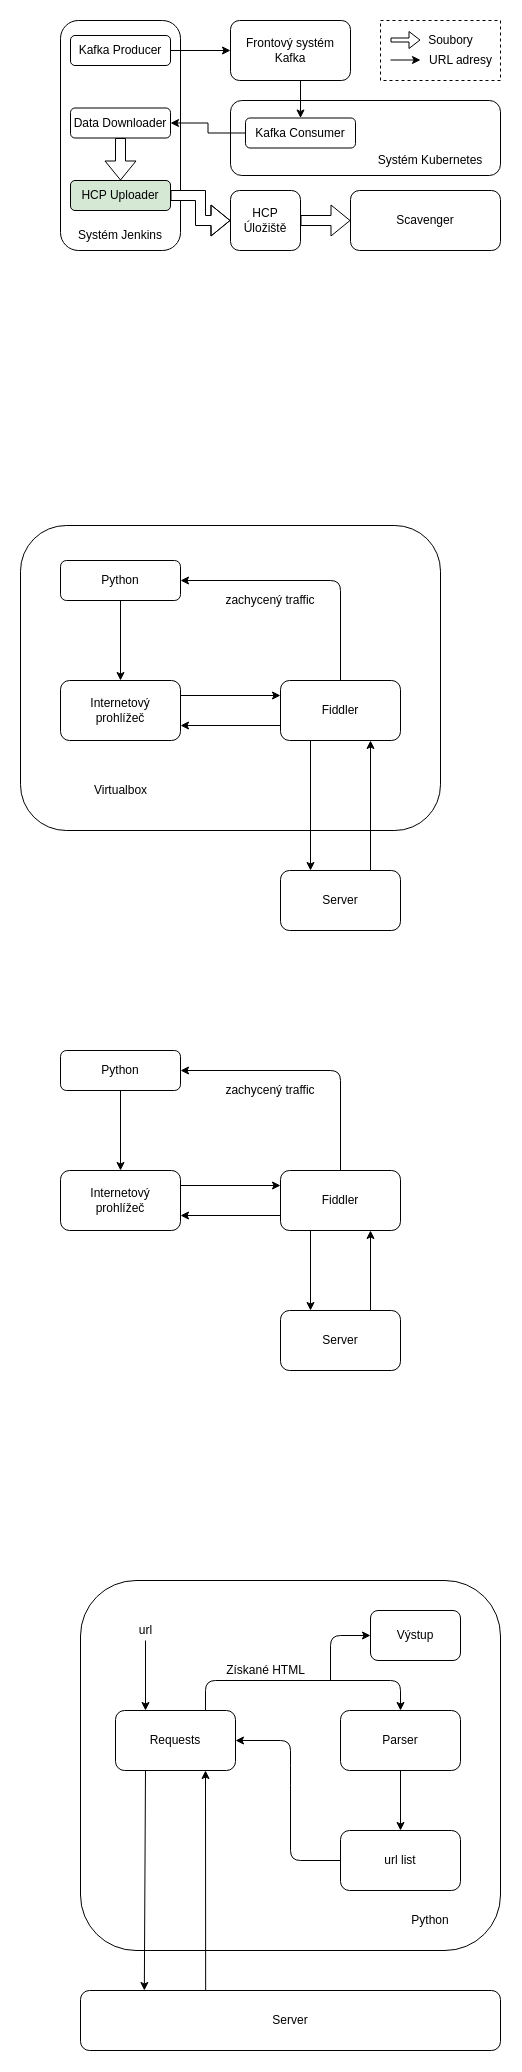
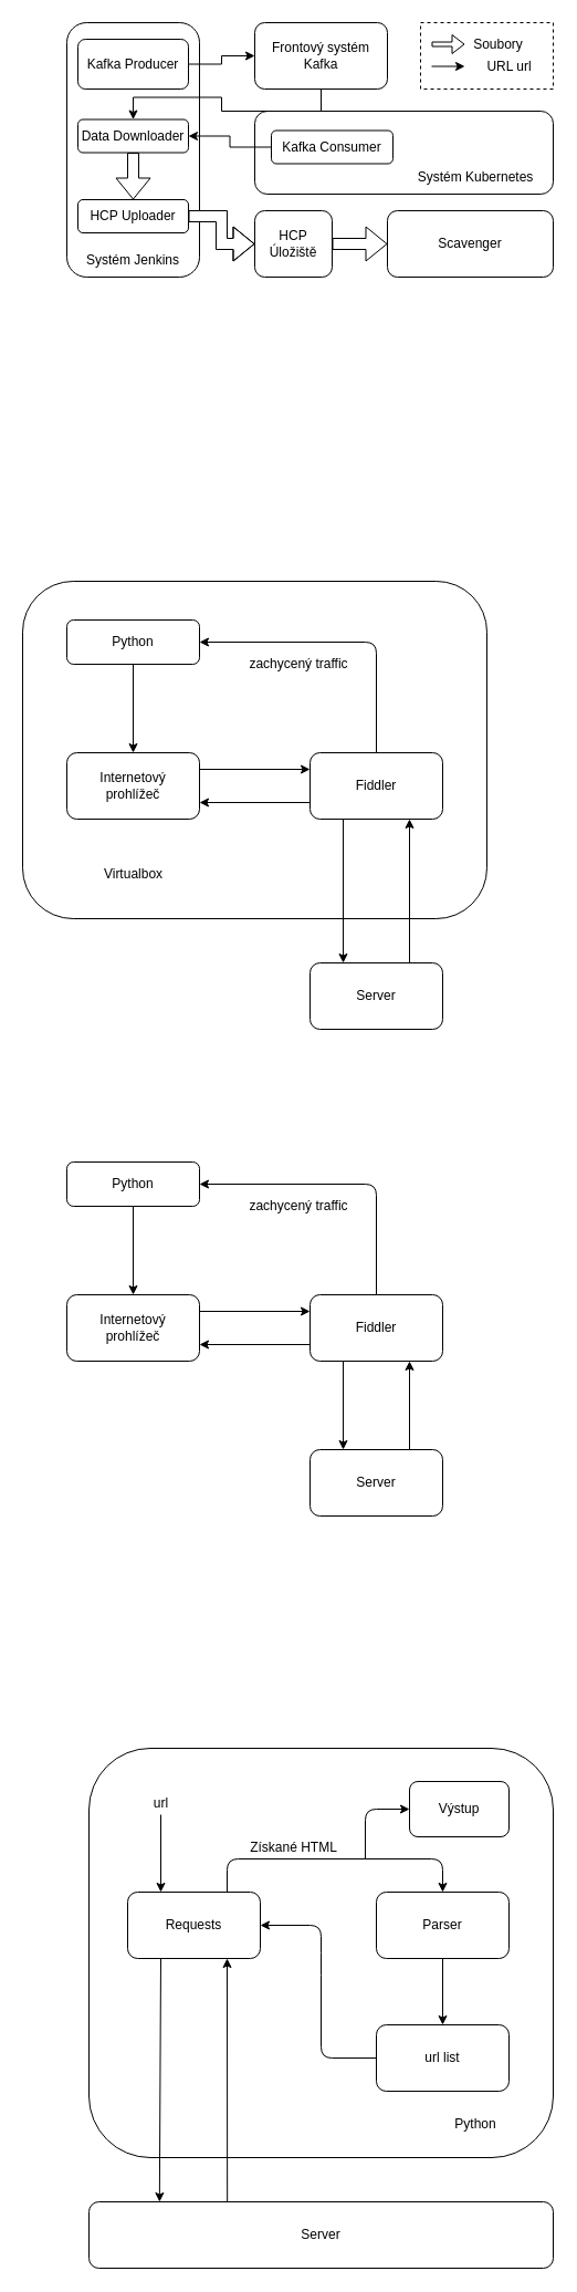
  <mxCell id="0" />
  <mxCell id="1" parent="0" />
  <mxCell id="2" value="" style="rounded=0;whiteSpace=wrap;html=1;fillColor=#ffffff;dashed=1;" vertex="1" parent="1"><mxGeometry x="380" y="20" width="120" height="60" as="geometry" /></mxCell>
  <mxCell id="3" value="Python" style="rounded=1;whiteSpace=wrap;html=1;fontSize=12;glass=0;strokeWidth=1;shadow=0;" parent="1" vertex="1"><mxGeometry x="60" y="1050" width="120" height="40" as="geometry" /></mxCell>
  <mxCell id="4" value="Fiddler" style="rounded=1;whiteSpace=wrap;html=1;" parent="1" vertex="1"><mxGeometry x="280" y="1170" width="120" height="60" as="geometry" /></mxCell>
  <mxCell id="5" value="&lt;div&gt;Internetový &lt;br&gt;&lt;/div&gt;&lt;div&gt;prohlížeč&lt;/div&gt;" style="rounded=1;whiteSpace=wrap;html=1;" parent="1" vertex="1"><mxGeometry x="60" y="1170" width="120" height="60" as="geometry" /></mxCell>
  <mxCell id="6" value="Server" style="rounded=1;whiteSpace=wrap;html=1;" parent="1" vertex="1"><mxGeometry x="280" y="1310" width="120" height="60" as="geometry" /></mxCell>
  <mxCell id="7" value="" style="endArrow=classic;html=1;entryX=0;entryY=0.25;entryDx=0;entryDy=0;exitX=1;exitY=0.25;exitDx=0;exitDy=0;" parent="1" source="5" target="4" edge="1"><mxGeometry width="50" height="50" relative="1" as="geometry"><mxPoint x="190" y="1190" as="sourcePoint" /><mxPoint x="240" y="1140" as="targetPoint" /></mxGeometry></mxCell>
  <mxCell id="8" value="" style="endArrow=classic;html=1;exitX=0.25;exitY=1;exitDx=0;exitDy=0;entryX=0.25;entryY=0;entryDx=0;entryDy=0;" parent="1" source="4" target="6" edge="1"><mxGeometry width="50" height="50" relative="1" as="geometry"><mxPoint x="430" y="1220" as="sourcePoint" /><mxPoint x="480" y="1170" as="targetPoint" /></mxGeometry></mxCell>
  <mxCell id="9" value="" style="endArrow=classic;html=1;exitX=0.75;exitY=0;exitDx=0;exitDy=0;entryX=0.75;entryY=1;entryDx=0;entryDy=0;" parent="1" source="6" target="4" edge="1"><mxGeometry width="50" height="50" relative="1" as="geometry"><mxPoint x="60" y="1270" as="sourcePoint" /><mxPoint x="110" y="1220" as="targetPoint" /></mxGeometry></mxCell>
  <mxCell id="10" value="" style="endArrow=classic;html=1;exitX=0;exitY=0.75;exitDx=0;exitDy=0;entryX=1;entryY=0.75;entryDx=0;entryDy=0;" parent="1" source="4" target="5" edge="1"><mxGeometry width="50" height="50" relative="1" as="geometry"><mxPoint x="60" y="1270" as="sourcePoint" /><mxPoint x="110" y="1220" as="targetPoint" /></mxGeometry></mxCell>
  <mxCell id="11" value="" style="endArrow=classic;html=1;exitX=0.5;exitY=1;exitDx=0;exitDy=0;entryX=0.5;entryY=0;entryDx=0;entryDy=0;" parent="1" source="3" target="5" edge="1"><mxGeometry width="50" height="50" relative="1" as="geometry"><mxPoint x="60" y="1440" as="sourcePoint" /><mxPoint x="110" y="1390" as="targetPoint" /></mxGeometry></mxCell>
  <mxCell id="12" value="" style="endArrow=classic;html=1;exitX=0.5;exitY=0;exitDx=0;exitDy=0;entryX=1;entryY=0.5;entryDx=0;entryDy=0;" parent="1" source="4" target="3" edge="1"><mxGeometry width="50" height="50" relative="1" as="geometry"><mxPoint x="340" y="1140" as="sourcePoint" /><mxPoint x="390" y="1090" as="targetPoint" /><Array as="points"><mxPoint x="340" y="1070" /></Array></mxGeometry></mxCell>
  <mxCell id="13" value="zachycený traffic" style="text;html=1;strokeColor=none;fillColor=none;align=center;verticalAlign=middle;whiteSpace=wrap;rounded=0;" parent="1" vertex="1"><mxGeometry x="220" y="1080" width="100" height="20" as="geometry" /></mxCell>
  <mxCell id="14" value="" style="rounded=1;whiteSpace=wrap;html=1;" parent="1" vertex="1"><mxGeometry x="80" y="1580" width="420" height="370" as="geometry" /></mxCell>
  <mxCell id="15" value="Requests" style="rounded=1;whiteSpace=wrap;html=1;" parent="1" vertex="1"><mxGeometry x="115" y="1710" width="120" height="60" as="geometry" /></mxCell>
  <mxCell id="16" value="Server" style="rounded=1;whiteSpace=wrap;html=1;" parent="1" vertex="1"><mxGeometry x="80" y="1990" width="420" height="60" as="geometry" /></mxCell>
  <mxCell id="17" value="" style="endArrow=classic;html=1;entryX=0.152;entryY=0;entryDx=0;entryDy=0;exitX=0.25;exitY=1;exitDx=0;exitDy=0;entryPerimeter=0;" parent="1" source="15" target="16" edge="1"><mxGeometry width="50" height="50" relative="1" as="geometry"><mxPoint x="145" y="1780" as="sourcePoint" /><mxPoint x="315" y="1650" as="targetPoint" /></mxGeometry></mxCell>
  <mxCell id="18" value="" style="endArrow=classic;html=1;entryX=0.75;entryY=1;entryDx=0;entryDy=0;exitX=0.298;exitY=0;exitDx=0;exitDy=0;exitPerimeter=0;" parent="1" source="16" target="15" edge="1"><mxGeometry width="50" height="50" relative="1" as="geometry"><mxPoint x="205" y="1890" as="sourcePoint" /><mxPoint x="145" y="1710" as="targetPoint" /></mxGeometry></mxCell>
  <mxCell id="19" value="Python" style="text;html=1;strokeColor=none;fillColor=none;align=center;verticalAlign=middle;whiteSpace=wrap;rounded=0;" parent="1" vertex="1"><mxGeometry x="410" y="1910" width="40" height="20" as="geometry" /></mxCell>
  <mxCell id="20" value="Parser" style="rounded=1;whiteSpace=wrap;html=1;" parent="1" vertex="1"><mxGeometry x="340" y="1710" width="120" height="60" as="geometry" /></mxCell>
  <mxCell id="21" value="" style="endArrow=classic;html=1;entryX=0.5;entryY=0;entryDx=0;entryDy=0;exitX=0.75;exitY=0;exitDx=0;exitDy=0;" parent="1" source="15" target="20" edge="1"><mxGeometry width="50" height="50" relative="1" as="geometry"><mxPoint x="270" y="1730" as="sourcePoint" /><mxPoint x="320" y="1680" as="targetPoint" /><Array as="points"><mxPoint x="205" y="1680" /><mxPoint x="400" y="1680" /></Array></mxGeometry></mxCell>
  <mxCell id="22" value="" style="endArrow=classic;html=1;entryX=0.25;entryY=0;entryDx=0;entryDy=0;" parent="1" target="15" edge="1"><mxGeometry width="50" height="50" relative="1" as="geometry"><mxPoint x="145" y="1640" as="sourcePoint" /><mxPoint x="100" y="2050" as="targetPoint" /><Array as="points" /></mxGeometry></mxCell>
  <mxCell id="23" value="Získané HTML" style="text;html=1;align=center;verticalAlign=middle;resizable=0;points=[];autosize=1;" parent="1" vertex="1"><mxGeometry x="220" y="1660" width="90" height="20" as="geometry" /></mxCell>
  <mxCell id="24" value="" style="endArrow=classic;html=1;exitX=0.5;exitY=1;exitDx=0;exitDy=0;entryX=0.5;entryY=0;entryDx=0;entryDy=0;" parent="1" source="20" target="26" edge="1"><mxGeometry width="50" height="50" relative="1" as="geometry"><mxPoint x="40" y="2180" as="sourcePoint" /><mxPoint x="90" y="2130" as="targetPoint" /></mxGeometry></mxCell>
  <mxCell id="25" value="url" style="text;html=1;align=center;verticalAlign=middle;resizable=0;points=[];autosize=1;" parent="1" vertex="1"><mxGeometry x="130" y="1620" width="30" height="20" as="geometry" /></mxCell>
  <mxCell id="26" value="url list" style="rounded=1;whiteSpace=wrap;html=1;" parent="1" vertex="1"><mxGeometry x="340" y="1830" width="120" height="60" as="geometry" /></mxCell>
  <mxCell id="27" value="" style="endArrow=classic;html=1;entryX=1;entryY=0.5;entryDx=0;entryDy=0;exitX=0;exitY=0.5;exitDx=0;exitDy=0;" parent="1" source="26" target="15" edge="1"><mxGeometry width="50" height="50" relative="1" as="geometry"><mxPoint x="30" y="2260" as="sourcePoint" /><mxPoint x="80" y="2210" as="targetPoint" /><Array as="points"><mxPoint x="290" y="1860" /><mxPoint x="290" y="1775" /><mxPoint x="290" y="1740" /></Array></mxGeometry></mxCell>
  <mxCell id="28" value="" style="endArrow=classic;html=1;entryX=0;entryY=0.5;entryDx=0;entryDy=0;" parent="1" target="29" edge="1"><mxGeometry width="50" height="50" relative="1" as="geometry"><mxPoint x="330" y="1680" as="sourcePoint" /><mxPoint x="370" y="1630" as="targetPoint" /><Array as="points"><mxPoint x="330" y="1635" /></Array></mxGeometry></mxCell>
  <mxCell id="29" value="Výstup" style="rounded=1;whiteSpace=wrap;html=1;" parent="1" vertex="1"><mxGeometry x="370" y="1610" width="90" height="50" as="geometry" /></mxCell>
  <mxCell id="30" value="" style="rounded=1;whiteSpace=wrap;html=1;" parent="1" vertex="1"><mxGeometry x="20" y="525" width="420" height="305" as="geometry" /></mxCell>
  <mxCell id="31" value="Python" style="rounded=1;whiteSpace=wrap;html=1;fontSize=12;glass=0;strokeWidth=1;shadow=0;" parent="1" vertex="1"><mxGeometry x="60" y="560" width="120" height="40" as="geometry" /></mxCell>
  <mxCell id="32" value="Fiddler" style="rounded=1;whiteSpace=wrap;html=1;" parent="1" vertex="1"><mxGeometry x="280" y="680" width="120" height="60" as="geometry" /></mxCell>
  <mxCell id="33" value="&lt;div&gt;Internetový &lt;br&gt;&lt;/div&gt;&lt;div&gt;prohlížeč&lt;/div&gt;" style="rounded=1;whiteSpace=wrap;html=1;" parent="1" vertex="1"><mxGeometry x="60" y="680" width="120" height="60" as="geometry" /></mxCell>
  <mxCell id="34" value="Server" style="rounded=1;whiteSpace=wrap;html=1;" parent="1" vertex="1"><mxGeometry x="280" y="870" width="120" height="60" as="geometry" /></mxCell>
  <mxCell id="35" value="" style="endArrow=classic;html=1;entryX=0;entryY=0.25;entryDx=0;entryDy=0;exitX=1;exitY=0.25;exitDx=0;exitDy=0;" parent="1" source="33" target="32" edge="1"><mxGeometry width="50" height="50" relative="1" as="geometry"><mxPoint x="190" y="700" as="sourcePoint" /><mxPoint x="240" y="650" as="targetPoint" /></mxGeometry></mxCell>
  <mxCell id="36" value="" style="endArrow=classic;html=1;exitX=0.25;exitY=1;exitDx=0;exitDy=0;entryX=0.25;entryY=0;entryDx=0;entryDy=0;" parent="1" source="32" target="34" edge="1"><mxGeometry width="50" height="50" relative="1" as="geometry"><mxPoint x="430" y="730" as="sourcePoint" /><mxPoint x="480" y="680" as="targetPoint" /></mxGeometry></mxCell>
  <mxCell id="37" value="" style="endArrow=classic;html=1;exitX=0.75;exitY=0;exitDx=0;exitDy=0;entryX=0.75;entryY=1;entryDx=0;entryDy=0;" parent="1" source="34" target="32" edge="1"><mxGeometry width="50" height="50" relative="1" as="geometry"><mxPoint x="60" y="780" as="sourcePoint" /><mxPoint x="110" y="730" as="targetPoint" /></mxGeometry></mxCell>
  <mxCell id="38" value="" style="endArrow=classic;html=1;exitX=0;exitY=0.75;exitDx=0;exitDy=0;entryX=1;entryY=0.75;entryDx=0;entryDy=0;" parent="1" source="32" target="33" edge="1"><mxGeometry width="50" height="50" relative="1" as="geometry"><mxPoint x="60" y="780" as="sourcePoint" /><mxPoint x="110" y="730" as="targetPoint" /></mxGeometry></mxCell>
  <mxCell id="39" value="" style="endArrow=classic;html=1;exitX=0.5;exitY=1;exitDx=0;exitDy=0;entryX=0.5;entryY=0;entryDx=0;entryDy=0;" parent="1" source="31" target="33" edge="1"><mxGeometry width="50" height="50" relative="1" as="geometry"><mxPoint x="60" y="950" as="sourcePoint" /><mxPoint x="110" y="900" as="targetPoint" /></mxGeometry></mxCell>
  <mxCell id="40" value="" style="endArrow=classic;html=1;exitX=0.5;exitY=0;exitDx=0;exitDy=0;entryX=1;entryY=0.5;entryDx=0;entryDy=0;" parent="1" source="32" target="31" edge="1"><mxGeometry width="50" height="50" relative="1" as="geometry"><mxPoint x="340" y="650" as="sourcePoint" /><mxPoint x="390" y="600" as="targetPoint" /><Array as="points"><mxPoint x="340" y="580" /></Array></mxGeometry></mxCell>
  <mxCell id="41" value="zachycený traffic" style="text;html=1;strokeColor=none;fillColor=none;align=center;verticalAlign=middle;whiteSpace=wrap;rounded=0;" parent="1" vertex="1"><mxGeometry x="220" y="590" width="100" height="20" as="geometry" /></mxCell>
  <mxCell id="42" value="Virtualbox" style="text;html=1;align=center;verticalAlign=middle;resizable=0;points=[];autosize=1;" parent="1" vertex="1"><mxGeometry x="85" y="780" width="70" height="20" as="geometry" /></mxCell>
  <mxCell id="43" value="" style="rounded=1;whiteSpace=wrap;html=1;" vertex="1" parent="1"><mxGeometry x="60" y="20" width="120" height="230" as="geometry" /></mxCell>
  <mxCell id="44" value="Systém Jenkins" style="rounded=1;whiteSpace=wrap;html=1;strokeColor=none;fillColor=none;" vertex="1" parent="1"><mxGeometry x="75" y="225" width="90" height="20" as="geometry" /></mxCell>
  <mxCell id="45" style="edgeStyle=orthogonalEdgeStyle;rounded=0;orthogonalLoop=1;jettySize=auto;html=1;exitX=1;exitY=0.5;exitDx=0;exitDy=0;entryX=0;entryY=0.5;entryDx=0;entryDy=0;" edge="1" parent="1" source="46" target="50"><mxGeometry relative="1" as="geometry" /></mxCell>
- <mxCell id="46" value="Kafka Producer" style="rounded=1;whiteSpace=wrap;html=1;" vertex="1" parent="1"><mxGeometry x="70" y="35" width="100" height="30" as="geometry" /></mxCell>
+ <mxCell id="46" value="Kafka Producer" style="rounded=1;whiteSpace=wrap;html=1;" vertex="1" parent="1"><mxGeometry x="70" y="35" width="100" height="45" as="geometry" /></mxCell>
  <mxCell id="47" style="edgeStyle=orthogonalEdgeStyle;rounded=0;orthogonalLoop=1;jettySize=auto;html=1;exitX=0.5;exitY=1;exitDx=0;exitDy=0;entryX=0.5;entryY=0;entryDx=0;entryDy=0;shape=flexArrow;" edge="1" parent="1" source="48" target="49"><mxGeometry relative="1" as="geometry" /></mxCell>
  <mxCell id="48" value="Data Downloader" style="rounded=1;whiteSpace=wrap;html=1;" vertex="1" parent="1"><mxGeometry x="70" y="107.5" width="100" height="30" as="geometry" /></mxCell>
- <mxCell id="49" value="HCP Uploader" style="rounded=1;whiteSpace=wrap;html=1;fillColor=#d5e8d4;" vertex="1" parent="1"><mxGeometry x="70" y="180" width="100" height="30" as="geometry" /></mxCell>
+ <mxCell id="49" value="HCP Uploader" style="rounded=1;whiteSpace=wrap;html=1;" vertex="1" parent="1"><mxGeometry x="70" y="180" width="100" height="30" as="geometry" /></mxCell>
  <mxCell id="50" value="Frontový systém Kafka" style="rounded=1;whiteSpace=wrap;html=1;" vertex="1" parent="1"><mxGeometry x="230" y="20" width="120" height="60" as="geometry" /></mxCell>
  <mxCell id="51" value="" style="rounded=1;whiteSpace=wrap;html=1;" vertex="1" parent="1"><mxGeometry x="230" y="100" width="270" height="75" as="geometry" /></mxCell>
  <mxCell id="52" value="Systém Kubernetes" style="rounded=1;whiteSpace=wrap;html=1;strokeColor=none;fillColor=none;" vertex="1" parent="1"><mxGeometry x="370" y="145" width="120" height="30" as="geometry" /></mxCell>
  <mxCell id="53" style="edgeStyle=orthogonalEdgeStyle;rounded=0;orthogonalLoop=1;jettySize=auto;html=1;exitX=0;exitY=0.5;exitDx=0;exitDy=0;entryX=1;entryY=0.5;entryDx=0;entryDy=0;" edge="1" parent="1" source="54" target="48"><mxGeometry relative="1" as="geometry" /></mxCell>
  <mxCell id="54" value="Kafka Consumer" style="rounded=1;whiteSpace=wrap;html=1;fillColor=#ffffff;" vertex="1" parent="1"><mxGeometry x="245" y="117.5" width="110" height="30" as="geometry" /></mxCell>
  <mxCell id="55" value="HCP Úložiště" style="rounded=1;whiteSpace=wrap;html=1;fillColor=#ffffff;" vertex="1" parent="1"><mxGeometry x="230" y="190" width="70" height="60" as="geometry" /></mxCell>
  <mxCell id="56" value="Scavenger" style="rounded=1;whiteSpace=wrap;html=1;fillColor=#ffffff;" vertex="1" parent="1"><mxGeometry x="350" y="190" width="150" height="60" as="geometry" /></mxCell>
  <mxCell id="57" style="edgeStyle=orthogonalEdgeStyle;rounded=0;orthogonalLoop=1;jettySize=auto;html=1;exitX=1;exitY=0.5;exitDx=0;exitDy=0;entryX=0;entryY=0.5;entryDx=0;entryDy=0;shape=flexArrow;fillColor=#ffffff;" edge="1" parent="1" source="49" target="55"><mxGeometry relative="1" as="geometry" /></mxCell>
  <mxCell id="58" style="edgeStyle=orthogonalEdgeStyle;rounded=0;orthogonalLoop=1;jettySize=auto;html=1;exitX=1;exitY=0.5;exitDx=0;exitDy=0;entryX=0;entryY=0.5;entryDx=0;entryDy=0;shape=flexArrow;" edge="1" parent="1" source="55" target="56"><mxGeometry relative="1" as="geometry" /></mxCell>
  <mxCell id="59" value="" style="shape=flexArrow;endArrow=classic;html=1;fillColor=#ffffff;width=4;endSize=3.33;endWidth=12;" edge="1" parent="1"><mxGeometry width="50" height="50" relative="1" as="geometry"><mxPoint x="390" y="39.5" as="sourcePoint" /><mxPoint x="420" y="39.5" as="targetPoint" /></mxGeometry></mxCell>
  <mxCell id="60" value="Soubory" style="text;html=1;align=center;verticalAlign=middle;resizable=0;points=[];autosize=1;" vertex="1" parent="1"><mxGeometry x="420" y="30" width="60" height="20" as="geometry" /></mxCell>
  <mxCell id="61" value="" style="endArrow=classic;html=1;fillColor=#ffffff;" edge="1" parent="1"><mxGeometry width="50" height="50" relative="1" as="geometry"><mxPoint x="390" y="59.5" as="sourcePoint" /><mxPoint x="420" y="59.5" as="targetPoint" /></mxGeometry></mxCell>
- <mxCell id="62" value="URL adresy" style="text;html=1;align=center;verticalAlign=middle;resizable=0;points=[];autosize=1;" vertex="1" parent="1"><mxGeometry x="420" y="50" width="80" height="20" as="geometry" /></mxCell>
- <mxCell id="63" style="edgeStyle=orthogonalEdgeStyle;rounded=0;orthogonalLoop=1;jettySize=auto;html=1;exitX=0.5;exitY=1;exitDx=0;exitDy=0;entryX=0.5;entryY=0;entryDx=0;entryDy=0;fillColor=#ffffff;" edge="1" parent="1" source="50" target="54"><mxGeometry relative="1" as="geometry" /></mxCell>
+ <mxCell id="62" value="URL url" style="text;html=1;align=center;verticalAlign=middle;resizable=0;points=[];autosize=1;" vertex="1" parent="1"><mxGeometry x="420" y="50" width="80" height="20" as="geometry" /></mxCell>
+ <mxCell id="63" style="edgeStyle=orthogonalEdgeStyle;rounded=0;orthogonalLoop=1;jettySize=auto;html=1;exitX=0.5;exitY=1;exitDx=0;exitDy=0;fillColor=#ffffff;" edge="1" parent="1" source="50" target="48"><mxGeometry relative="1" as="geometry" /></mxCell>
